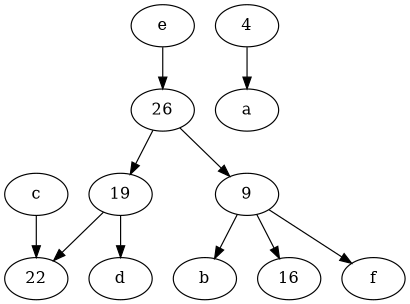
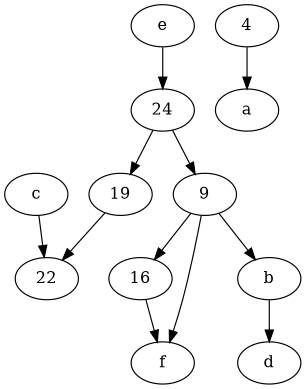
  digraph {
-   24 [label=26]
+   24
    9
    19
    16
    f
    b
    22
    d
    4
    a
    e
    c
    24 -> 9
    24 -> 19
    9 -> 16
    9 -> f
    9 -> b
    19 -> 22
-   19 -> d
+   b -> d
+   16 -> f
    4 -> a
    e -> 24
    c -> 22
  }
